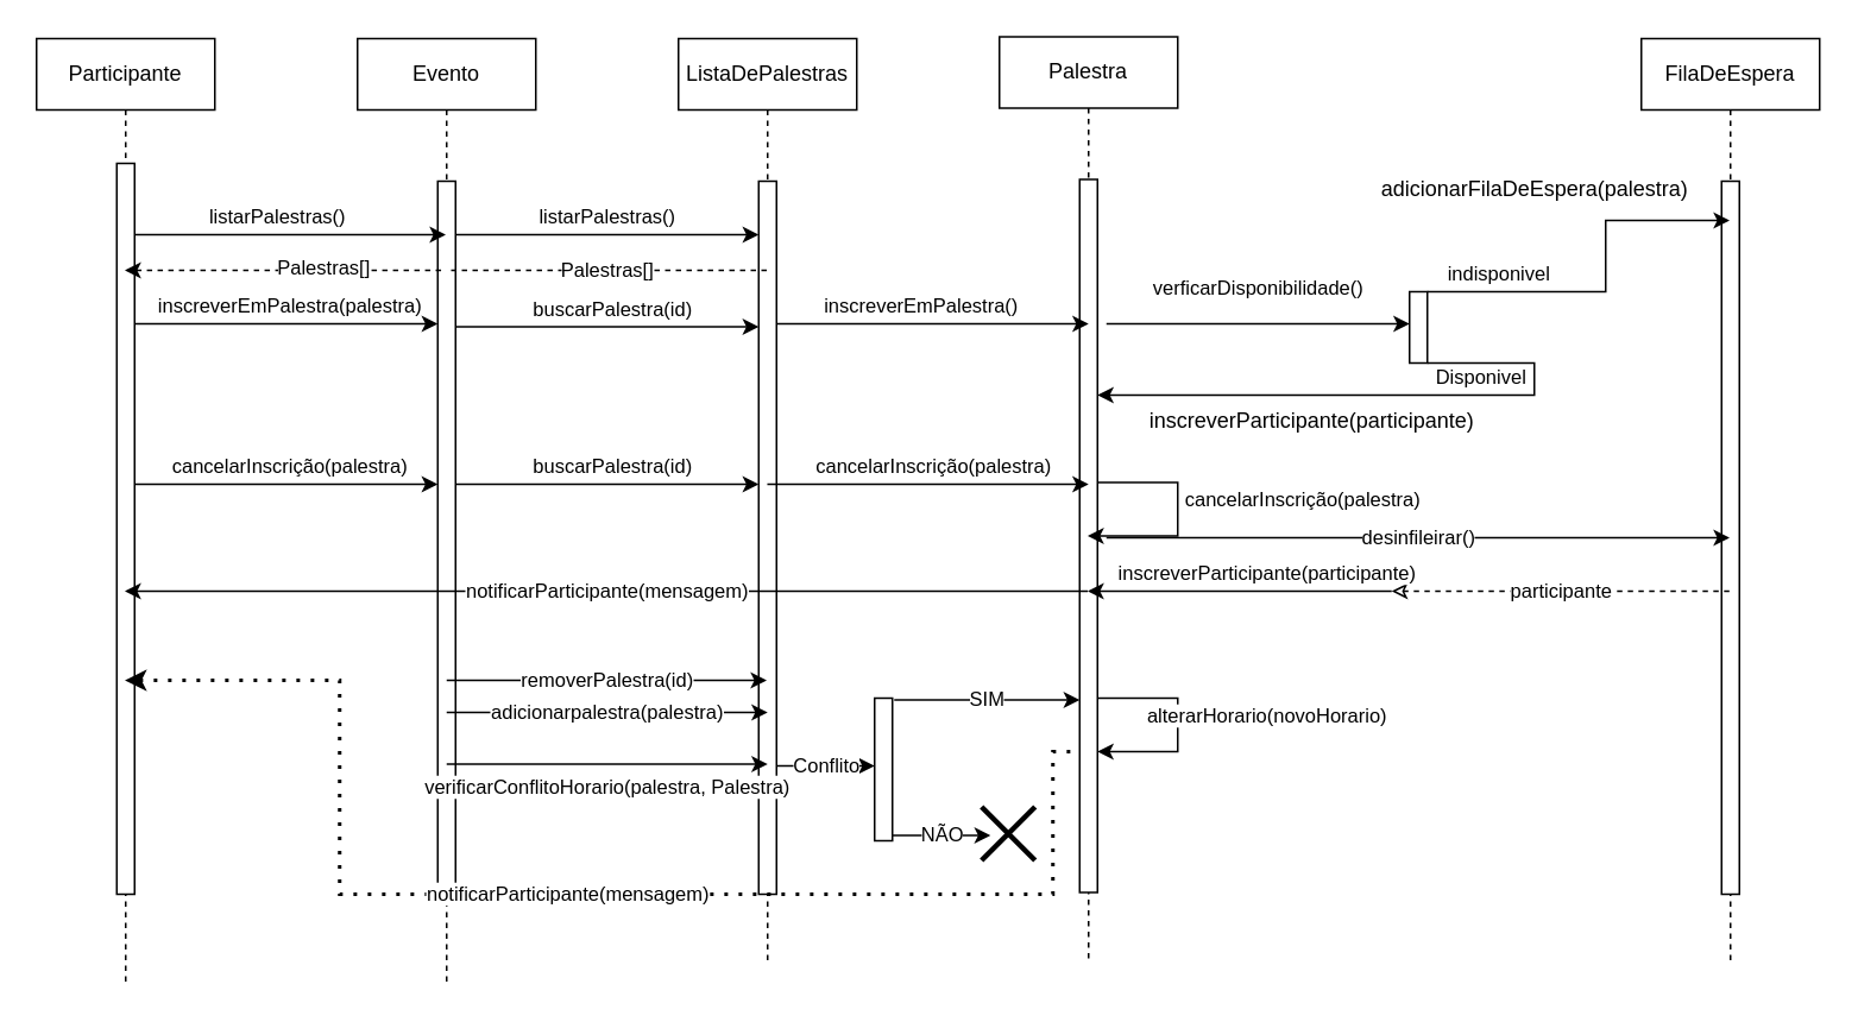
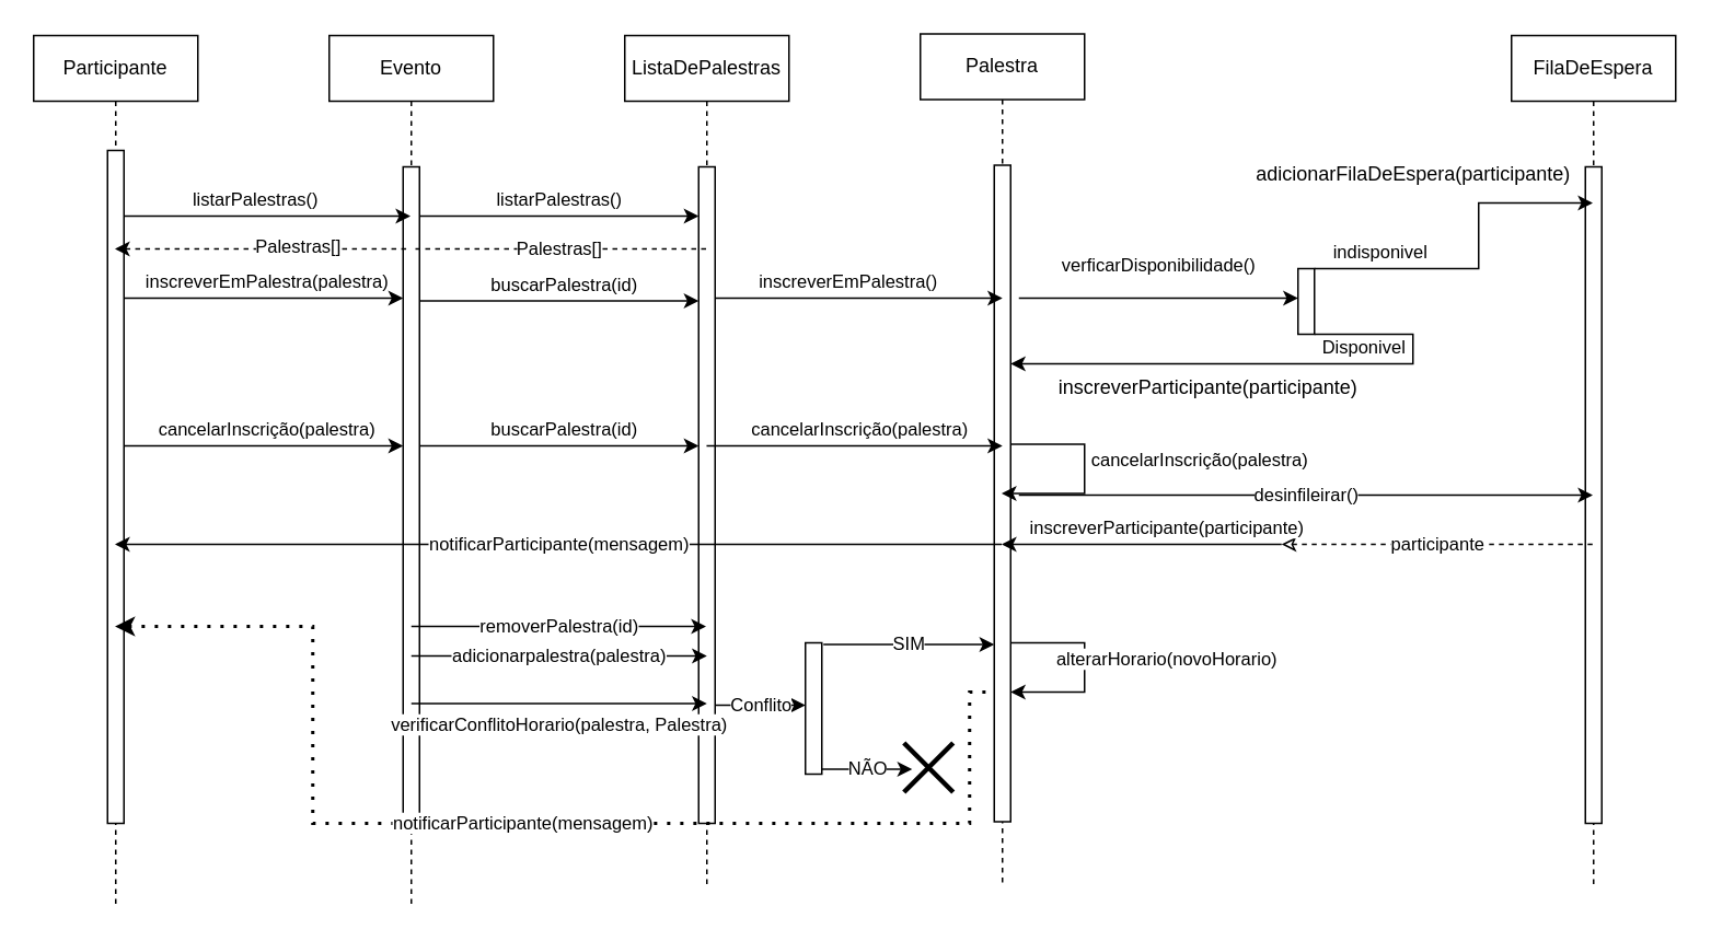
  <mxCell id="0" />
  <mxCell id="1" parent="0" />
  <mxCell id="2" value="Participante" style="shape=umlLifeline;perimeter=lifelinePerimeter;whiteSpace=wrap;html=1;container=0;dropTarget=0;collapsible=0;recursiveResize=0;outlineConnect=0;portConstraint=eastwest;newEdgeStyle={&quot;edgeStyle&quot;:&quot;elbowEdgeStyle&quot;,&quot;elbow&quot;:&quot;vertical&quot;,&quot;curved&quot;:0,&quot;rounded&quot;:0};" parent="1" vertex="1"><mxGeometry x="20" y="21" width="100" height="530" as="geometry" /></mxCell>
  <mxCell id="3" value="" style="html=1;points=[];perimeter=orthogonalPerimeter;outlineConnect=0;targetShapes=umlLifeline;portConstraint=eastwest;newEdgeStyle={&quot;edgeStyle&quot;:&quot;elbowEdgeStyle&quot;,&quot;elbow&quot;:&quot;vertical&quot;,&quot;curved&quot;:0,&quot;rounded&quot;:0};" parent="2" vertex="1"><mxGeometry x="45" y="70" width="10" height="410" as="geometry" /></mxCell>
  <mxCell id="4" value="Evento" style="shape=umlLifeline;perimeter=lifelinePerimeter;whiteSpace=wrap;html=1;container=0;dropTarget=0;collapsible=0;recursiveResize=0;outlineConnect=0;portConstraint=eastwest;newEdgeStyle={&quot;edgeStyle&quot;:&quot;elbowEdgeStyle&quot;,&quot;elbow&quot;:&quot;vertical&quot;,&quot;curved&quot;:0,&quot;rounded&quot;:0};" parent="1" vertex="1"><mxGeometry x="200" y="21" width="100" height="530" as="geometry" /></mxCell>
  <mxCell id="5" value="" style="html=1;points=[];perimeter=orthogonalPerimeter;outlineConnect=0;targetShapes=umlLifeline;portConstraint=eastwest;newEdgeStyle={&quot;edgeStyle&quot;:&quot;elbowEdgeStyle&quot;,&quot;elbow&quot;:&quot;vertical&quot;,&quot;curved&quot;:0,&quot;rounded&quot;:0};" parent="4" vertex="1"><mxGeometry x="45" y="80" width="10" height="400" as="geometry" /></mxCell>
  <mxCell id="6" value="Palestra" style="shape=umlLifeline;perimeter=lifelinePerimeter;whiteSpace=wrap;html=1;container=0;dropTarget=0;collapsible=0;recursiveResize=0;outlineConnect=0;portConstraint=eastwest;newEdgeStyle={&quot;edgeStyle&quot;:&quot;elbowEdgeStyle&quot;,&quot;elbow&quot;:&quot;vertical&quot;,&quot;curved&quot;:0,&quot;rounded&quot;:0};" parent="1" vertex="1"><mxGeometry x="560" y="20" width="100" height="520" as="geometry" /></mxCell>
  <mxCell id="7" value="" style="html=1;points=[];perimeter=orthogonalPerimeter;outlineConnect=0;targetShapes=umlLifeline;portConstraint=eastwest;newEdgeStyle={&quot;edgeStyle&quot;:&quot;elbowEdgeStyle&quot;,&quot;elbow&quot;:&quot;vertical&quot;,&quot;curved&quot;:0,&quot;rounded&quot;:0};" parent="6" vertex="1"><mxGeometry x="45" y="80" width="10" height="400" as="geometry" /></mxCell>
  <mxCell id="8" value="cancelarInscrição(palestra)" style="endArrow=classic;html=1;rounded=0;" parent="6" source="7" target="6" edge="1"><mxGeometry x="-0.121" y="70" width="50" height="50" relative="1" as="geometry"><mxPoint x="60" y="250" as="sourcePoint" /><mxPoint x="230" y="250" as="targetPoint" /><Array as="points"><mxPoint x="100" y="250" /><mxPoint x="100" y="280" /></Array><mxPoint as="offset" /></mxGeometry></mxCell>
  <mxCell id="9" value="" style="shape=umlDestroy;whiteSpace=wrap;html=1;strokeWidth=3;targetShapes=umlLifeline;" parent="6" vertex="1"><mxGeometry x="-10" y="432" width="30" height="30" as="geometry" /></mxCell>
  <mxCell id="10" value="alterarHorario(novoHorario)" style="endArrow=classic;html=1;rounded=0;" parent="6" source="7" target="7" edge="1"><mxGeometry x="-0.083" y="50" width="50" height="50" relative="1" as="geometry"><mxPoint x="60" y="371" as="sourcePoint" /><mxPoint x="60" y="401" as="targetPoint" /><Array as="points"><mxPoint x="100" y="371" /><mxPoint x="100" y="401" /></Array><mxPoint as="offset" /></mxGeometry></mxCell>
  <mxCell id="11" value="ListaDePalestras" style="shape=umlLifeline;perimeter=lifelinePerimeter;whiteSpace=wrap;html=1;container=0;dropTarget=0;collapsible=0;recursiveResize=0;outlineConnect=0;portConstraint=eastwest;newEdgeStyle={&quot;edgeStyle&quot;:&quot;elbowEdgeStyle&quot;,&quot;elbow&quot;:&quot;vertical&quot;,&quot;curved&quot;:0,&quot;rounded&quot;:0};" parent="1" vertex="1"><mxGeometry x="380" y="21" width="100" height="520" as="geometry" /></mxCell>
  <mxCell id="12" value="" style="html=1;points=[];perimeter=orthogonalPerimeter;outlineConnect=0;targetShapes=umlLifeline;portConstraint=eastwest;newEdgeStyle={&quot;edgeStyle&quot;:&quot;elbowEdgeStyle&quot;,&quot;elbow&quot;:&quot;vertical&quot;,&quot;curved&quot;:0,&quot;rounded&quot;:0};" parent="11" vertex="1"><mxGeometry x="45" y="80" width="10" height="400" as="geometry" /></mxCell>
  <mxCell id="13" value="FilaDeEspera" style="shape=umlLifeline;perimeter=lifelinePerimeter;whiteSpace=wrap;html=1;container=0;dropTarget=0;collapsible=0;recursiveResize=0;outlineConnect=0;portConstraint=eastwest;newEdgeStyle={&quot;edgeStyle&quot;:&quot;elbowEdgeStyle&quot;,&quot;elbow&quot;:&quot;vertical&quot;,&quot;curved&quot;:0,&quot;rounded&quot;:0};" parent="1" vertex="1"><mxGeometry x="920" y="21" width="100" height="520" as="geometry" /></mxCell>
  <mxCell id="14" value="" style="html=1;points=[];perimeter=orthogonalPerimeter;outlineConnect=0;targetShapes=umlLifeline;portConstraint=eastwest;newEdgeStyle={&quot;edgeStyle&quot;:&quot;elbowEdgeStyle&quot;,&quot;elbow&quot;:&quot;vertical&quot;,&quot;curved&quot;:0,&quot;rounded&quot;:0};" parent="13" vertex="1"><mxGeometry x="45" y="80" width="10" height="400" as="geometry" /></mxCell>
  <mxCell id="15" value="listarPalestras()" style="endArrow=classic;html=1;rounded=0;" parent="1" source="3" target="4" edge="1"><mxGeometry x="-0.079" y="10" width="50" height="50" relative="1" as="geometry"><mxPoint x="120" y="331" as="sourcePoint" /><mxPoint x="170" y="281" as="targetPoint" /><Array as="points"><mxPoint x="160" y="131" /></Array><mxPoint as="offset" /></mxGeometry></mxCell>
  <mxCell id="16" value="listarPalestras()" style="endArrow=classic;html=1;rounded=0;" parent="1" source="5" target="12" edge="1"><mxGeometry y="10" width="50" height="50" relative="1" as="geometry"><mxPoint x="120" y="331" as="sourcePoint" /><mxPoint x="170" y="281" as="targetPoint" /><Array as="points"><mxPoint x="340" y="131" /></Array><mxPoint as="offset" /></mxGeometry></mxCell>
  <mxCell id="17" value="Palestras[]" style="endArrow=none;dashed=1;html=1;rounded=0;" parent="1" source="11" target="4" edge="1"><mxGeometry width="50" height="50" relative="1" as="geometry"><mxPoint x="320" y="201" as="sourcePoint" /><mxPoint x="370" y="151" as="targetPoint" /><Array as="points"><mxPoint x="340" y="151" /></Array></mxGeometry></mxCell>
  <mxCell id="18" value="inscreverEmPalestra(palestra)" style="endArrow=classic;html=1;rounded=0;" parent="1" source="3" target="5" edge="1"><mxGeometry x="0.029" y="10" width="50" height="50" relative="1" as="geometry"><mxPoint x="80" y="181" as="sourcePoint" /><mxPoint x="240" y="181" as="targetPoint" /><Array as="points"><mxPoint x="165" y="181" /></Array><mxPoint as="offset" /></mxGeometry></mxCell>
  <mxCell id="19" value="inscreverEmPalestra()" style="endArrow=classic;html=1;rounded=0;" parent="1" source="12" edge="1"><mxGeometry x="-0.079" y="10" width="50" height="50" relative="1" as="geometry"><mxPoint x="440" y="181" as="sourcePoint" /><mxPoint x="610" y="181" as="targetPoint" /><Array as="points"><mxPoint x="520" y="181" /></Array><mxPoint as="offset" /></mxGeometry></mxCell>
  <mxCell id="20" value="verficarDisponibilidade()" style="endArrow=classic;html=1;rounded=0;" parent="1" target="21" edge="1"><mxGeometry y="20" width="50" height="50" relative="1" as="geometry"><mxPoint x="620" y="181" as="sourcePoint" /><mxPoint x="820" y="181" as="targetPoint" /><Array as="points" /><mxPoint as="offset" /></mxGeometry></mxCell>
  <mxCell id="21" value="" style="html=1;points=[[0,0,0,0,5],[0,1,0,0,-5],[1,0,0,0,5],[1,1,0,0,-5]];perimeter=orthogonalPerimeter;outlineConnect=0;targetShapes=umlLifeline;portConstraint=eastwest;newEdgeStyle={&quot;curved&quot;:0,&quot;rounded&quot;:0};" parent="1" vertex="1"><mxGeometry x="790" y="163" width="10" height="40" as="geometry" /></mxCell>
  <mxCell id="22" value="indisponivel" style="endArrow=classic;html=1;rounded=0;" parent="1" edge="1"><mxGeometry x="-0.618" y="10" width="50" height="50" relative="1" as="geometry"><mxPoint x="800" y="163" as="sourcePoint" /><mxPoint x="969.5" y="123" as="targetPoint" /><Array as="points"><mxPoint x="900" y="163" /><mxPoint x="900" y="123" /><mxPoint x="930" y="123" /></Array><mxPoint as="offset" /></mxGeometry></mxCell>
  <mxCell id="23" value="Disponivel" style="endArrow=classic;html=1;rounded=0;" parent="1" target="7" edge="1"><mxGeometry x="-0.814" y="-8" width="50" height="50" relative="1" as="geometry"><mxPoint x="800" y="203" as="sourcePoint" /><mxPoint x="620" y="243" as="targetPoint" /><Array as="points"><mxPoint x="860" y="203" /><mxPoint x="860" y="221" /><mxPoint x="740" y="221" /></Array><mxPoint as="offset" /></mxGeometry></mxCell>
- <mxCell id="24" value="adicionarFilaDeEspera(palestra)" style="text;html=1;align=center;verticalAlign=middle;resizable=0;points=[];autosize=1;strokeColor=none;fillColor=none;" parent="1" vertex="1"><mxGeometry x="750" y="91" width="220" height="30" as="geometry" /></mxCell>
+ <mxCell id="24" value="adicionarFilaDeEspera(participante)" style="text;html=1;align=center;verticalAlign=middle;resizable=0;points=[];autosize=1;strokeColor=none;fillColor=none;" parent="1" vertex="1"><mxGeometry x="750" y="91" width="220" height="30" as="geometry" /></mxCell>
  <mxCell id="25" value="inscreverParticipante(participante)" style="text;html=1;align=center;verticalAlign=middle;resizable=0;points=[];autosize=1;strokeColor=none;fillColor=none;" parent="1" vertex="1"><mxGeometry x="630" y="221" width="210" height="30" as="geometry" /></mxCell>
  <mxCell id="26" value="" style="endArrow=none;dashed=1;html=1;rounded=0;startArrow=classic;startFill=1;" parent="1" source="2" target="4" edge="1"><mxGeometry width="50" height="50" relative="1" as="geometry"><mxPoint x="260" y="151" as="sourcePoint" /><mxPoint x="90" y="151" as="targetPoint" /><Array as="points"><mxPoint x="170" y="151" /></Array></mxGeometry></mxCell>
  <mxCell id="27" value="Palestras[]" style="edgeLabel;html=1;align=center;verticalAlign=middle;resizable=0;points=[];" parent="26" vertex="1" connectable="0"><mxGeometry x="0.157" y="1" relative="1" as="geometry"><mxPoint x="7" y="-1" as="offset" /></mxGeometry></mxCell>
  <mxCell id="28" value="cancelarInscrição(palestra)" style="endArrow=classic;html=1;rounded=0;" parent="1" edge="1"><mxGeometry x="0.029" y="10" width="50" height="50" relative="1" as="geometry"><mxPoint x="75" y="271" as="sourcePoint" /><mxPoint x="245" y="271" as="targetPoint" /><Array as="points"><mxPoint x="170" y="271" /></Array><mxPoint as="offset" /></mxGeometry></mxCell>
  <mxCell id="29" value="buscarPalestra(id)" style="endArrow=classic;html=1;rounded=0;" parent="1" source="5" target="12" edge="1"><mxGeometry x="0.03" y="10" width="50" height="50" relative="1" as="geometry"><mxPoint x="260" y="183" as="sourcePoint" /><mxPoint x="425" y="182.66" as="targetPoint" /><Array as="points"><mxPoint x="340" y="182.66" /></Array><mxPoint as="offset" /></mxGeometry></mxCell>
  <mxCell id="30" value="buscarPalestra(id)" style="endArrow=classic;html=1;rounded=0;" parent="1" edge="1"><mxGeometry x="0.03" y="10" width="50" height="50" relative="1" as="geometry"><mxPoint x="255" y="271" as="sourcePoint" /><mxPoint x="425" y="271" as="targetPoint" /><Array as="points"><mxPoint x="350" y="271" /></Array><mxPoint as="offset" /></mxGeometry></mxCell>
  <mxCell id="31" value="cancelarInscrição(palestra)" style="endArrow=classic;html=1;rounded=0;" parent="1" edge="1"><mxGeometry x="0.029" y="10" width="50" height="50" relative="1" as="geometry"><mxPoint x="429.81" y="271" as="sourcePoint" /><mxPoint x="610" y="271" as="targetPoint" /><Array as="points"><mxPoint x="535" y="271" /></Array><mxPoint as="offset" /></mxGeometry></mxCell>
  <mxCell id="32" value="desinfileirar()" style="endArrow=classic;html=1;rounded=0;" parent="1" target="13" edge="1"><mxGeometry width="50" height="50" relative="1" as="geometry"><mxPoint x="620" y="301" as="sourcePoint" /><mxPoint x="720" y="291" as="targetPoint" /><Array as="points"><mxPoint x="700" y="301" /></Array></mxGeometry></mxCell>
  <mxCell id="33" value="participante" style="endArrow=none;dashed=1;html=1;rounded=0;endFill=1;startArrow=classic;startFill=0;" parent="1" edge="1"><mxGeometry width="50" height="50" relative="1" as="geometry"><mxPoint x="780" y="331" as="sourcePoint" /><mxPoint x="970" y="331" as="targetPoint" /></mxGeometry></mxCell>
  <mxCell id="34" value="notificarParticipante(mensagem)" style="endArrow=classic;html=1;rounded=0;" parent="1" source="6" target="2" edge="1"><mxGeometry width="50" height="50" relative="1" as="geometry"><mxPoint x="530" y="361" as="sourcePoint" /><mxPoint x="580" y="311" as="targetPoint" /><Array as="points"><mxPoint x="520" y="331" /></Array></mxGeometry></mxCell>
  <mxCell id="35" value="inscreverParticipante(participante)" style="endArrow=classic;html=1;rounded=0;" parent="1" target="6" edge="1"><mxGeometry x="-0.177" y="-10" width="50" height="50" relative="1" as="geometry"><mxPoint x="780" y="331" as="sourcePoint" /><mxPoint x="670" y="241" as="targetPoint" /><mxPoint as="offset" /></mxGeometry></mxCell>
  <mxCell id="36" value="removerPalestra(id)" style="endArrow=classic;html=1;rounded=0;" parent="1" target="11" edge="1"><mxGeometry x="0.003" width="50" height="50" relative="1" as="geometry"><mxPoint x="250" y="381" as="sourcePoint" /><mxPoint x="340" y="381" as="targetPoint" /><mxPoint as="offset" /></mxGeometry></mxCell>
  <mxCell id="37" value="adicionarpalestra(palestra)" style="endArrow=classic;html=1;rounded=0;" parent="1" edge="1"><mxGeometry x="0.003" width="50" height="50" relative="1" as="geometry"><mxPoint x="250" y="399" as="sourcePoint" /><mxPoint x="430" y="399" as="targetPoint" /><mxPoint as="offset" /></mxGeometry></mxCell>
  <mxCell id="38" value="verificarConflitoHorario(palestra, Palestra)" style="endArrow=classic;html=1;rounded=0;" parent="1" edge="1"><mxGeometry y="-13" width="50" height="50" relative="1" as="geometry"><mxPoint x="250" y="428" as="sourcePoint" /><mxPoint x="430" y="428" as="targetPoint" /><mxPoint as="offset" /></mxGeometry></mxCell>
  <mxCell id="39" value="Conflito" style="endArrow=classic;html=1;rounded=0;" parent="1" edge="1"><mxGeometry width="50" height="50" relative="1" as="geometry"><mxPoint x="435" y="429" as="sourcePoint" /><mxPoint x="490" y="429" as="targetPoint" /></mxGeometry></mxCell>
  <mxCell id="40" value="" style="html=1;points=[[0,0,0,0,5],[0,1,0,0,-5],[1,0,0,0,5],[1,1,0,0,-5]];perimeter=orthogonalPerimeter;outlineConnect=0;targetShapes=umlLifeline;portConstraint=eastwest;newEdgeStyle={&quot;curved&quot;:0,&quot;rounded&quot;:0};" parent="1" vertex="1"><mxGeometry x="490" y="391" width="10" height="80" as="geometry" /></mxCell>
  <mxCell id="41" value="SIM" style="endArrow=classic;html=1;rounded=0;" parent="1" target="7" edge="1"><mxGeometry width="50" height="50" relative="1" as="geometry"><mxPoint x="501" y="392" as="sourcePoint" /><mxPoint x="556" y="392" as="targetPoint" /></mxGeometry></mxCell>
  <mxCell id="42" value="NÃO" style="endArrow=classic;html=1;rounded=0;" parent="1" edge="1"><mxGeometry width="50" height="50" relative="1" as="geometry"><mxPoint x="500" y="468" as="sourcePoint" /><mxPoint x="555" y="468" as="targetPoint" /></mxGeometry></mxCell>
  <mxCell id="43" value="notificarParticipante(mensagem)" style="endArrow=none;dashed=1;html=1;dashPattern=1 3;strokeWidth=2;rounded=0;startArrow=classic;startFill=1;" parent="1" source="2" target="7" edge="1"><mxGeometry width="50" height="50" relative="1" as="geometry"><mxPoint x="190" y="381" as="sourcePoint" /><mxPoint x="600" y="421" as="targetPoint" /><Array as="points"><mxPoint x="190" y="381" /><mxPoint x="190" y="501" /><mxPoint x="590" y="501" /><mxPoint x="590" y="421" /></Array></mxGeometry></mxCell>
